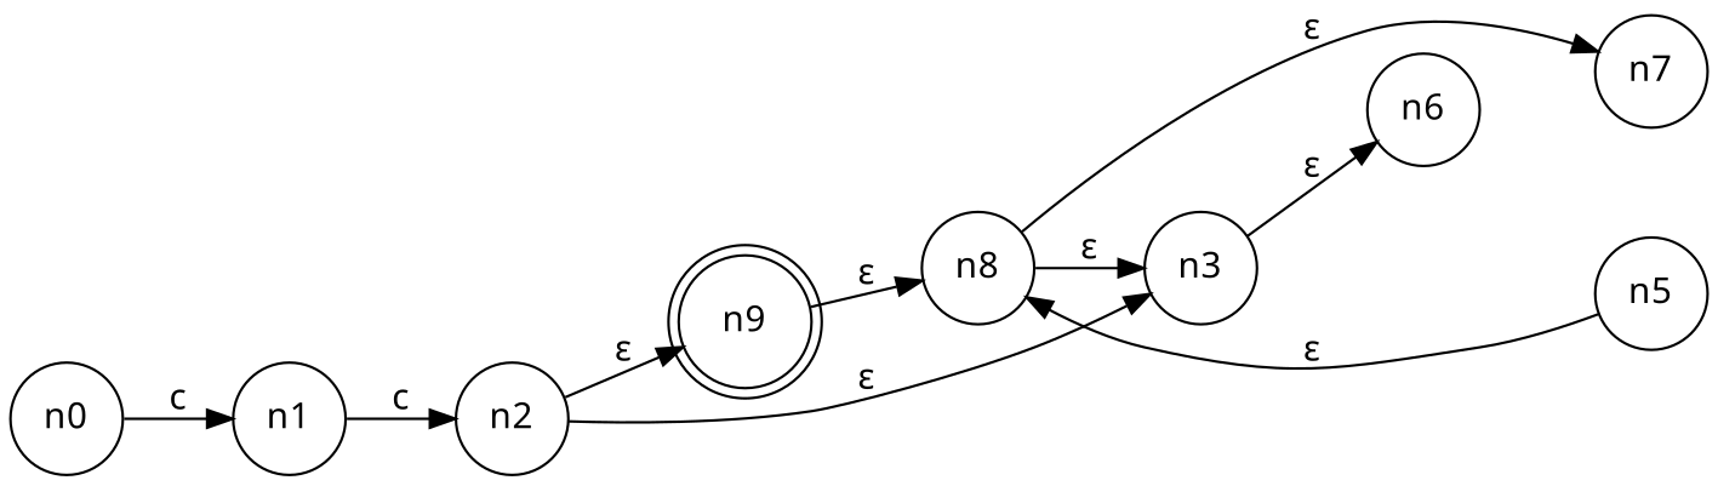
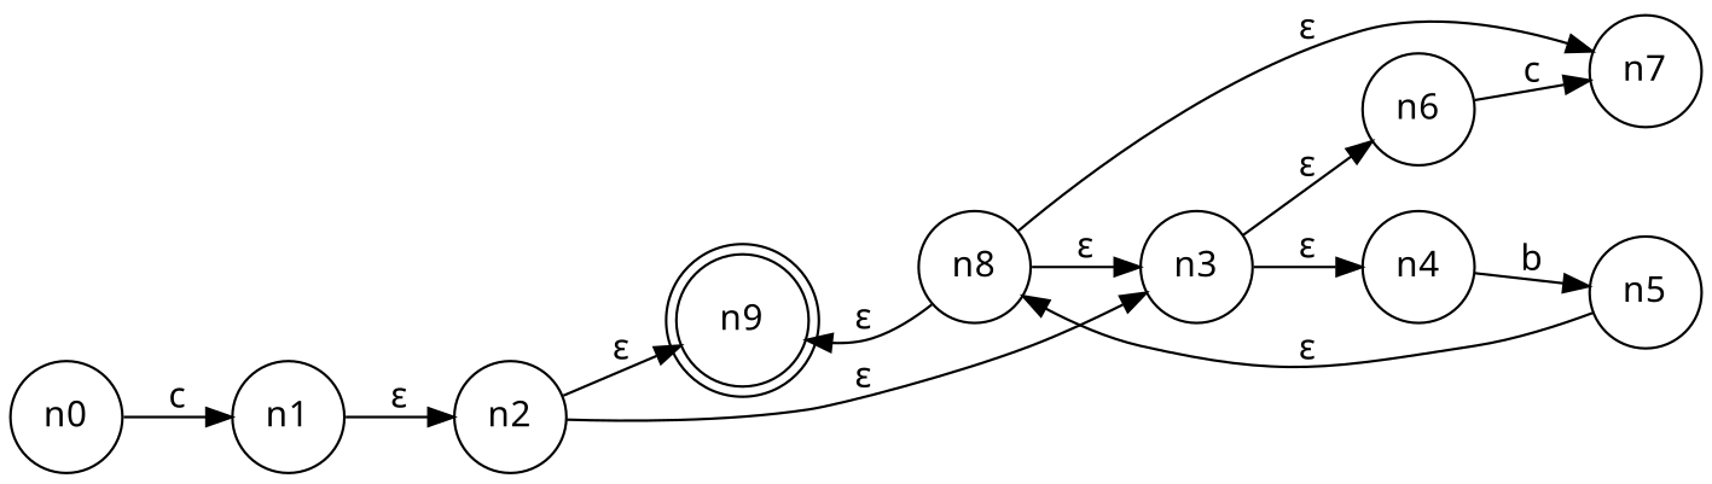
  digraph {
    fontname="Noto Sans"
    rankdir=LR
    node [fontname="Noto Sans" shape=circle]
    edge [fontname="Noto Sans"]
    n9 [shape=doublecircle]
    n0
    n1
    n2
    n3
+   n4
    n6
    n5
    n7
    n8
    n0 -> n1 [label=c]
-   n1 -> n2 [label=c]
+   n1 -> n2 [label="ε"]
    n2 -> n9 [label="ε"]
    n2 -> n3 [label="ε"]
+   n3 -> n4 [label="ε"]
    n3 -> n6 [label="ε"]
+   n4 -> n5 [label=b]
+   n6 -> n7 [label=c]
    n5 -> n8 [label="ε"]
-   n9 -> n8 [label="ε"]
+   n8 -> n9 [label="ε"]
    n8 -> n3 [label="ε"]
    n8 -> n7 [label="ε"]
  }
